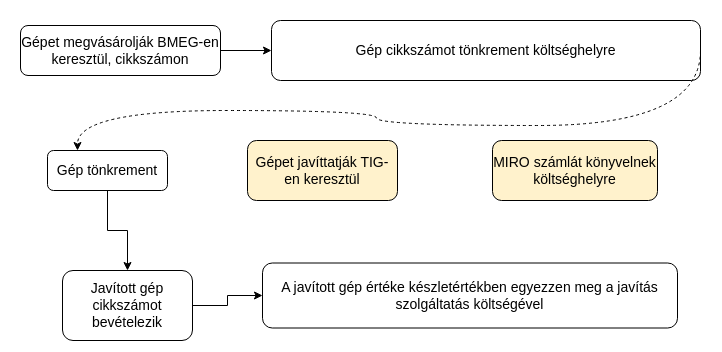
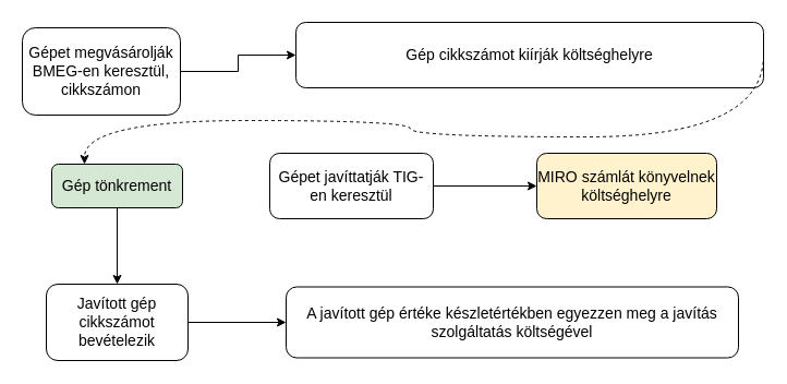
  <mxCell id="0" />
  <mxCell id="1" parent="0" />
  <mxCell id="2" value="" style="edgeStyle=orthogonalEdgeStyle;rounded=0;orthogonalLoop=1;jettySize=auto;html=1;fontSize=14;" edge="1" parent="1" source="3" target="8"><mxGeometry relative="1" as="geometry" /></mxCell>
- <mxCell id="3" value="Gép tönkrement" style="rounded=1;whiteSpace=wrap;html=1;fontSize=14;glass=0;strokeWidth=1;shadow=0;" parent="1" vertex="1"><mxGeometry x="47" y="150" width="120" height="40" as="geometry" /></mxCell>
- <mxCell id="5" value="Gépet javíttatják TIG-en keresztül" style="whiteSpace=wrap;html=1;rounded=1;glass=0;strokeWidth=1;shadow=0;fontSize=14;fillColor=#fff2cc;" vertex="1" parent="1"><mxGeometry x="247" y="140" width="150" height="60" as="geometry" /></mxCell>
+ <mxCell id="3" value="Gép tönkrement" style="rounded=1;whiteSpace=wrap;html=1;fontSize=14;glass=0;strokeWidth=1;shadow=0;fillColor=#d5e8d4;" parent="1" vertex="1"><mxGeometry x="47" y="150" width="120" height="40" as="geometry" /></mxCell>
+ <mxCell id="4" value="" style="edgeStyle=orthogonalEdgeStyle;rounded=0;orthogonalLoop=1;jettySize=auto;html=1;fontSize=14;" edge="1" parent="1" source="5" target="6"><mxGeometry relative="1" as="geometry" /></mxCell>
+ <mxCell id="5" value="Gépet javíttatják TIG-en keresztül" style="whiteSpace=wrap;html=1;rounded=1;glass=0;strokeWidth=1;shadow=0;fontSize=14;" vertex="1" parent="1"><mxGeometry x="247" y="140" width="150" height="60" as="geometry" /></mxCell>
  <mxCell id="6" value="MIRO számlát könyvelnek költséghelyre" style="whiteSpace=wrap;html=1;rounded=1;glass=0;strokeWidth=1;shadow=0;fontSize=14;fillColor=#fff2cc;" vertex="1" parent="1"><mxGeometry x="492" y="140" width="165" height="60" as="geometry" /></mxCell>
  <mxCell id="7" value="" style="edgeStyle=orthogonalEdgeStyle;rounded=0;orthogonalLoop=1;jettySize=auto;html=1;" edge="1" parent="1" source="8" target="9"><mxGeometry relative="1" as="geometry" /></mxCell>
- <mxCell id="8" value="Javított gép cikkszámot bevételezik" style="rounded=1;whiteSpace=wrap;html=1;fontSize=14;glass=0;strokeWidth=1;shadow=0;" vertex="1" parent="1"><mxGeometry x="62" y="270" width="130" height="70" as="geometry" /></mxCell>
+ <mxCell id="8" value="Javított gép cikkszámot bevételezik" style="rounded=1;whiteSpace=wrap;html=1;fontSize=14;glass=0;strokeWidth=1;shadow=0;" vertex="1" parent="1"><mxGeometry x="42" y="260" width="130" height="70" as="geometry" /></mxCell>
  <mxCell id="9" value="A javított gép értéke készletértékben egyezzen meg a javítás szolgáltatás költségével" style="whiteSpace=wrap;html=1;fontSize=14;rounded=1;glass=0;strokeWidth=1;shadow=0;" vertex="1" parent="1"><mxGeometry x="262" y="262.5" width="415" height="65" as="geometry" /></mxCell>
  <mxCell id="10" value="" style="edgeStyle=orthogonalEdgeStyle;rounded=0;orthogonalLoop=1;jettySize=auto;html=1;fontSize=14;" edge="1" parent="1" source="11" target="12"><mxGeometry relative="1" as="geometry" /></mxCell>
- <mxCell id="11" value="Gépet megvásárolják BMEG-en keresztül, cikkszámon" style="rounded=1;whiteSpace=wrap;html=1;fontSize=14;glass=0;strokeWidth=1;shadow=0;" vertex="1" parent="1"><mxGeometry x="20" y="25" width="200" height="50" as="geometry" /></mxCell>
- <mxCell id="12" value="Gép cikkszámot tönkrement költséghelyre" style="whiteSpace=wrap;html=1;rounded=1;glass=0;strokeWidth=1;shadow=0;fontSize=14;" vertex="1" parent="1"><mxGeometry x="271" y="20" width="429" height="60" as="geometry" /></mxCell>
+ <mxCell id="11" value="Gépet megvásárolják BMEG-en keresztül, cikkszámon" style="rounded=1;whiteSpace=wrap;html=1;fontSize=14;glass=0;strokeWidth=1;shadow=0;" vertex="1" parent="1"><mxGeometry x="20" y="25" width="145" height="80" as="geometry" /></mxCell>
+ <mxCell id="12" value="Gép cikkszámot kiírják költséghelyre" style="whiteSpace=wrap;html=1;rounded=1;glass=0;strokeWidth=1;shadow=0;fontSize=14;" vertex="1" parent="1"><mxGeometry x="271" y="20" width="429" height="60" as="geometry" /></mxCell>
  <mxCell id="13" value="" style="curved=1;endArrow=classic;html=1;rounded=0;edgeStyle=orthogonalEdgeStyle;exitX=1;exitY=0.5;exitDx=0;exitDy=0;entryX=0.25;entryY=0;entryDx=0;entryDy=0;dashed=1;" edge="1" parent="1" source="12" target="3"><mxGeometry width="50" height="50" relative="1" as="geometry"><mxPoint x="361" y="125" as="sourcePoint" /><mxPoint x="411" y="75" as="targetPoint" /><Array as="points"><mxPoint x="700" y="125" /><mxPoint x="376" y="125" /><mxPoint x="376" y="110" /><mxPoint x="77" y="110" /></Array></mxGeometry></mxCell>
